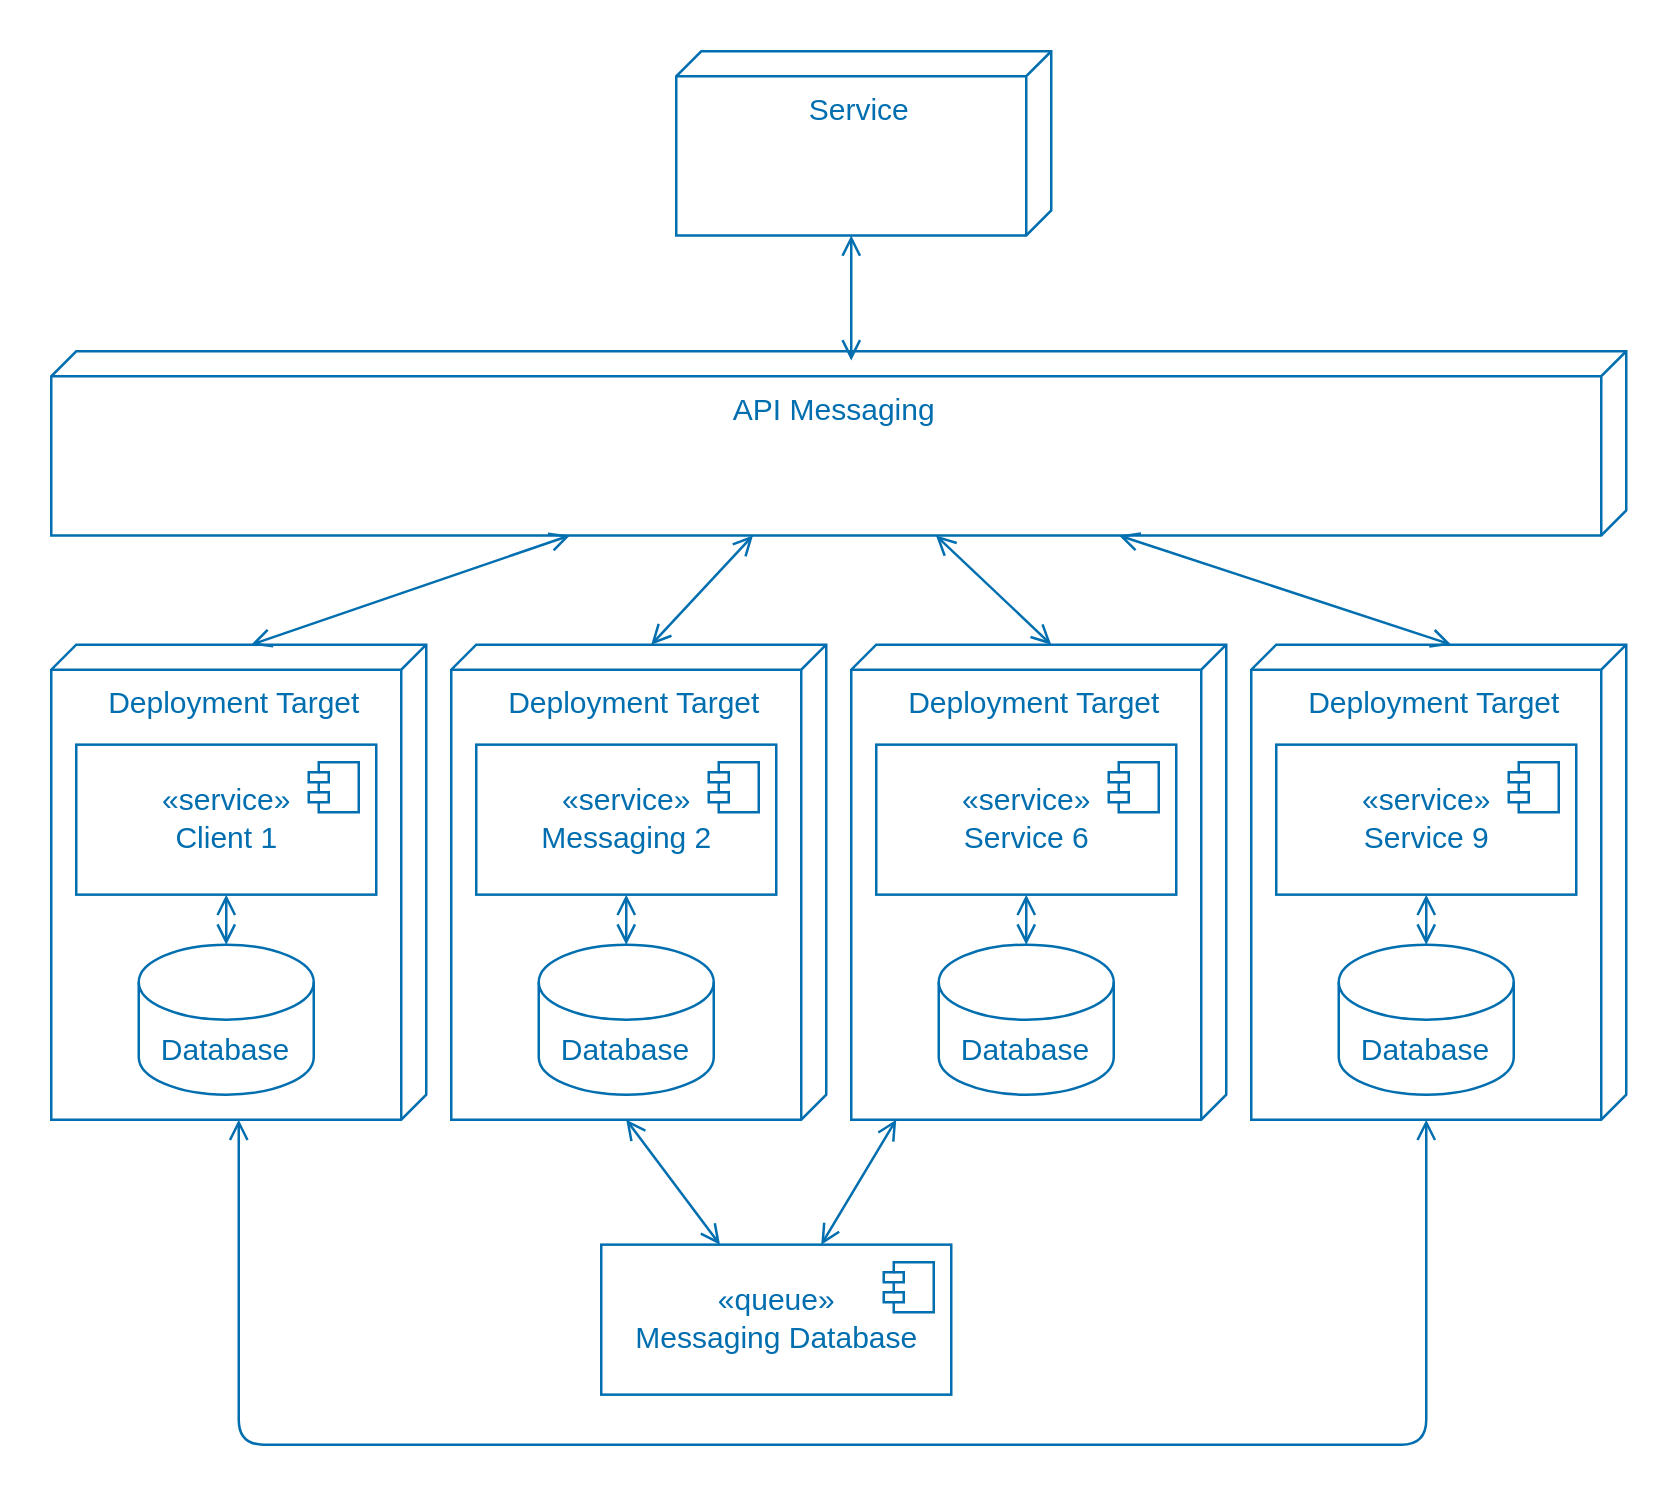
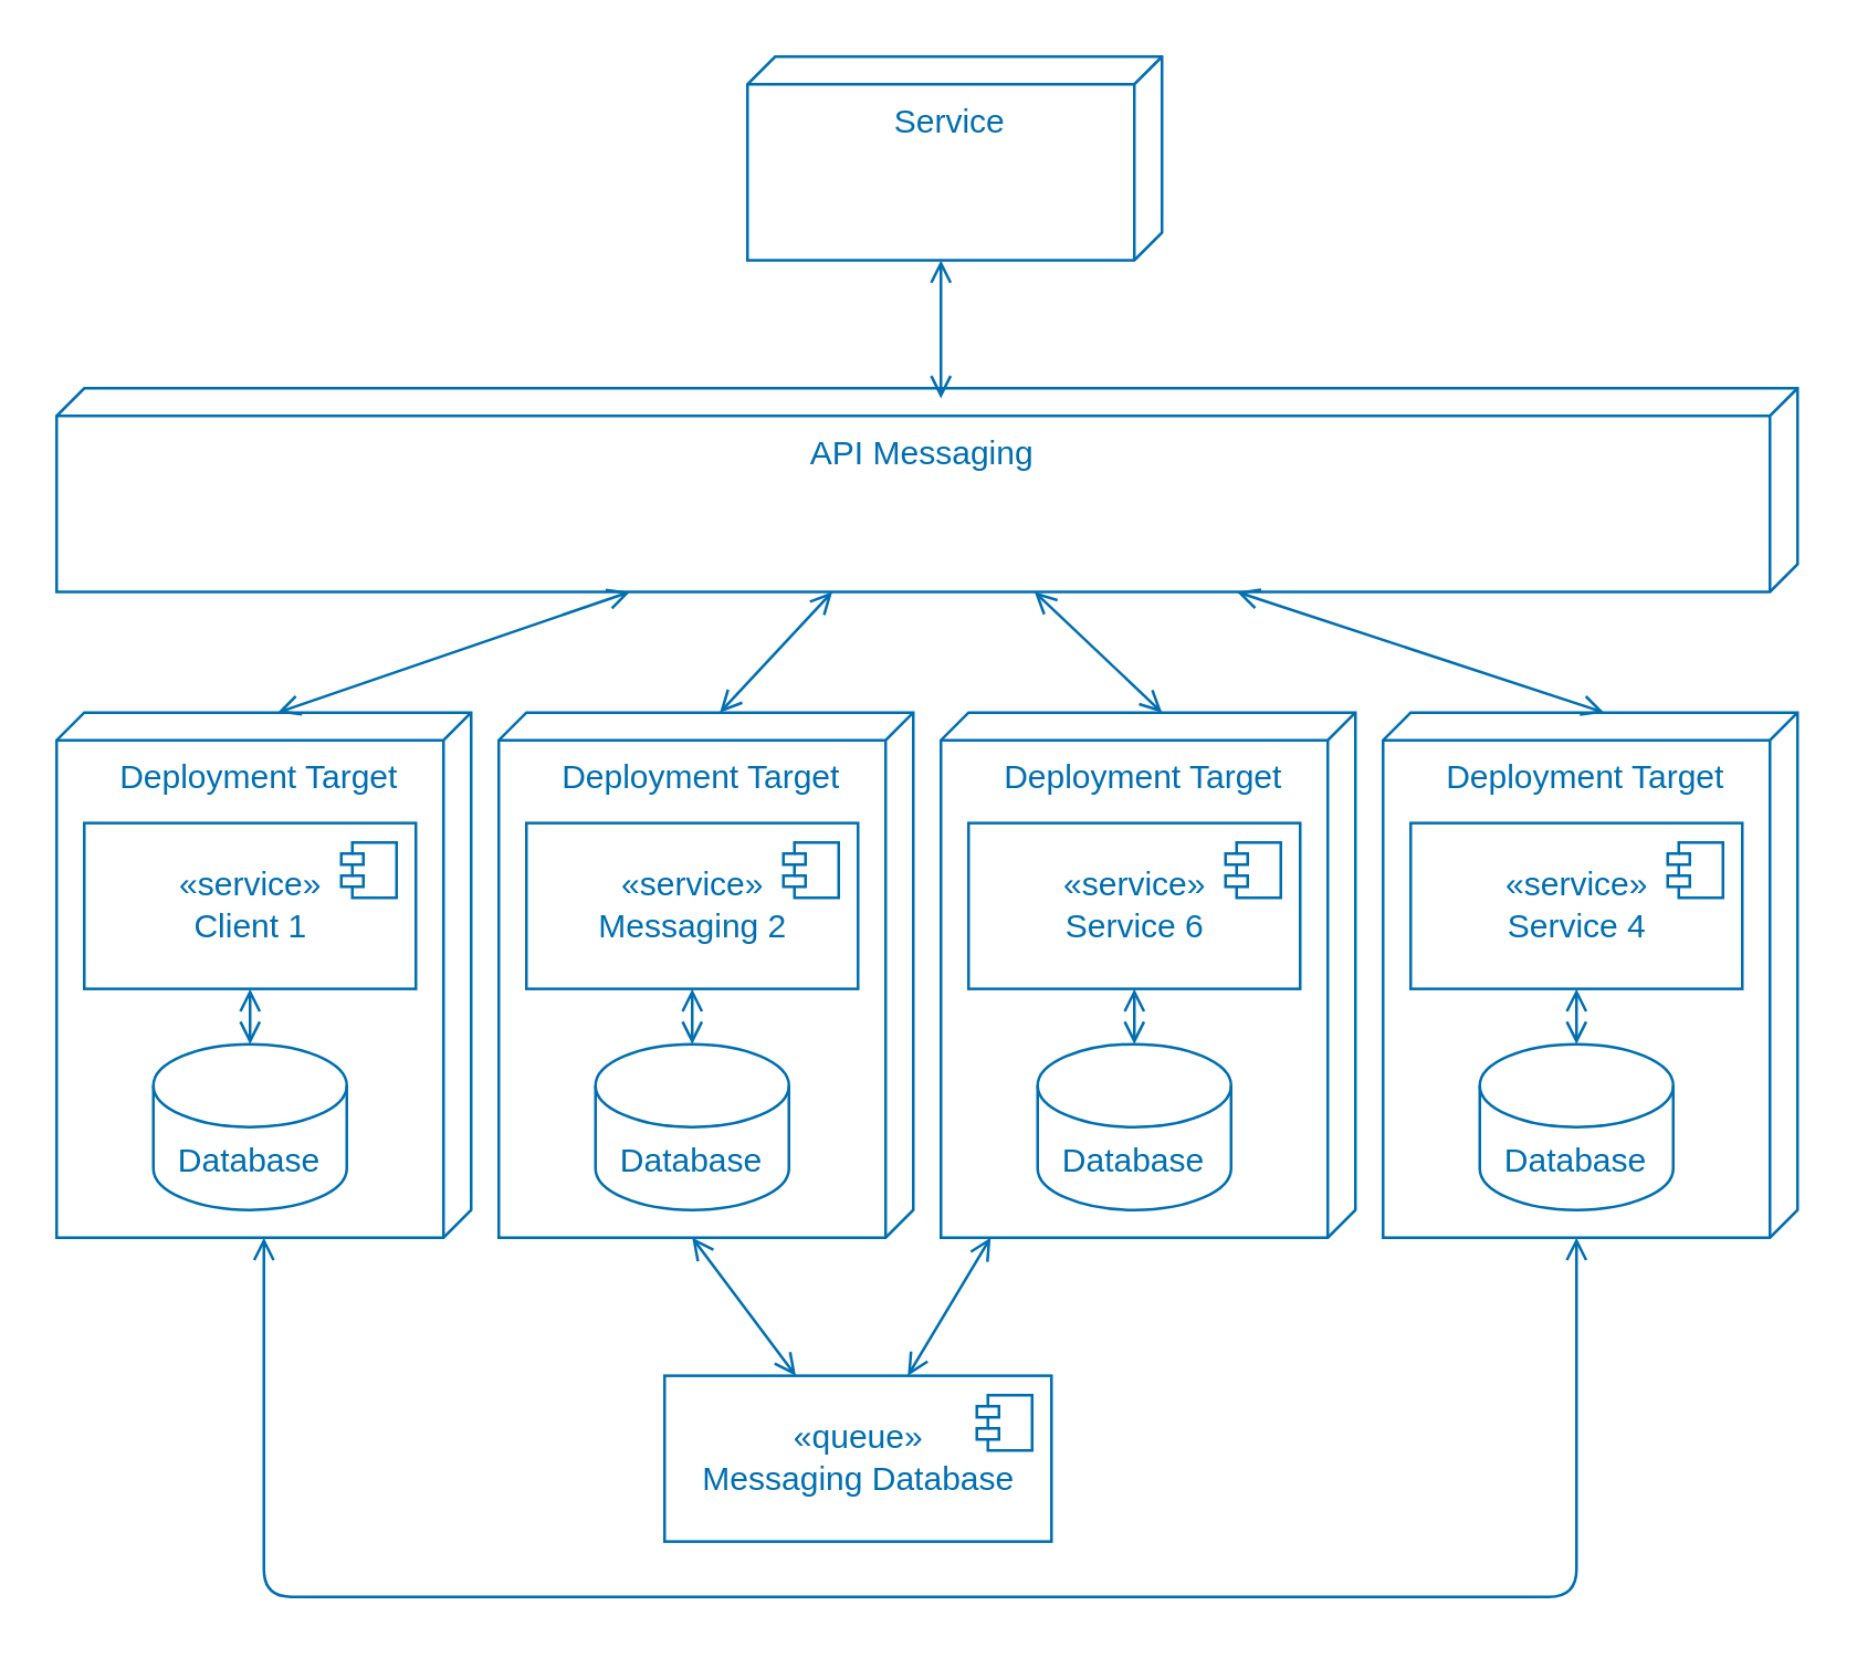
  <mxCell id="0" />
  <mxCell id="1" parent="0" />
  <mxCell id="2" value="" style="group" vertex="1" connectable="0" parent="1"><mxGeometry x="20" y="257.36" width="150" height="190" as="geometry" /></mxCell>
  <mxCell id="3" value="Deployment Target" style="verticalAlign=top;align=center;shape=cube;size=10;direction=south;fontStyle=0;html=1;boundedLbl=1;spacingLeft=5;fillColor=none;fontColor=#006EAF;strokeColor=#006EAF;" vertex="1" parent="2"><mxGeometry width="150" height="190" as="geometry" /></mxCell>
  <mxCell id="4" value="«service»&lt;br&gt;&lt;span&gt;Client 1&lt;/span&gt;" style="html=1;dropTarget=0;fillColor=none;fontColor=#006EAF;strokeColor=#006EAF;fontStyle=0" vertex="1" parent="2"><mxGeometry x="10" y="40" width="120" height="60" as="geometry" /></mxCell>
  <mxCell id="5" value="" style="shape=module;jettyWidth=8;jettyHeight=4;fillColor=none;fontColor=#006EAF;strokeColor=#006EAF;fontStyle=0" vertex="1" parent="4"><mxGeometry x="1" width="20" height="20" relative="1" as="geometry"><mxPoint x="-27" y="7" as="offset" /></mxGeometry></mxCell>
  <mxCell id="6" value="Database" style="shape=cylinder3;whiteSpace=wrap;html=1;boundedLbl=1;backgroundOutline=1;size=15;fillColor=none;fontColor=#006EAF;strokeColor=#006EAF;fontStyle=0" vertex="1" parent="2"><mxGeometry x="35" y="120" width="70" height="60" as="geometry" /></mxCell>
  <mxCell id="7" style="edgeStyle=none;html=1;startArrow=open;startFill=0;endArrow=open;endFill=0;fillColor=#1ba1e2;strokeColor=#006EAF;fontColor=#006EAF;fontStyle=0" edge="1" parent="2" source="4" target="6"><mxGeometry relative="1" as="geometry" /></mxCell>
  <mxCell id="8" value="" style="group" vertex="1" connectable="0" parent="1"><mxGeometry x="180" y="257.36" width="150" height="190" as="geometry" /></mxCell>
  <mxCell id="9" value="Deployment Target" style="verticalAlign=top;align=center;shape=cube;size=10;direction=south;fontStyle=0;html=1;boundedLbl=1;spacingLeft=5;fillColor=none;fontColor=#006EAF;strokeColor=#006EAF;" vertex="1" parent="8"><mxGeometry width="150" height="190" as="geometry" /></mxCell>
  <mxCell id="10" value="«service»&lt;br&gt;&lt;span&gt;Messaging 2&lt;/span&gt;" style="html=1;dropTarget=0;fillColor=none;fontColor=#006EAF;strokeColor=#006EAF;fontStyle=0" vertex="1" parent="8"><mxGeometry x="10" y="40" width="120" height="60" as="geometry" /></mxCell>
  <mxCell id="11" value="" style="shape=module;jettyWidth=8;jettyHeight=4;fillColor=none;fontColor=#006EAF;strokeColor=#006EAF;fontStyle=0" vertex="1" parent="10"><mxGeometry x="1" width="20" height="20" relative="1" as="geometry"><mxPoint x="-27" y="7" as="offset" /></mxGeometry></mxCell>
  <mxCell id="12" value="Database" style="shape=cylinder3;whiteSpace=wrap;html=1;boundedLbl=1;backgroundOutline=1;size=15;fillColor=none;fontColor=#006EAF;strokeColor=#006EAF;fontStyle=0" vertex="1" parent="8"><mxGeometry x="35" y="120" width="70" height="60" as="geometry" /></mxCell>
  <mxCell id="13" style="edgeStyle=none;html=1;startArrow=open;startFill=0;endArrow=open;endFill=0;fillColor=#1ba1e2;strokeColor=#006EAF;fontColor=#006EAF;fontStyle=0" edge="1" parent="8" source="10" target="12"><mxGeometry relative="1" as="geometry" /></mxCell>
  <mxCell id="14" value="" style="group" vertex="1" connectable="0" parent="1"><mxGeometry x="340" y="257.36" width="150" height="190" as="geometry" /></mxCell>
  <mxCell id="15" value="Deployment Target" style="verticalAlign=top;align=center;shape=cube;size=10;direction=south;fontStyle=0;html=1;boundedLbl=1;spacingLeft=5;fillColor=none;fontColor=#006EAF;strokeColor=#006EAF;" vertex="1" parent="14"><mxGeometry width="150" height="190" as="geometry" /></mxCell>
  <mxCell id="16" value="«service»&lt;br&gt;&lt;span&gt;Service 6&lt;/span&gt;" style="html=1;dropTarget=0;fillColor=none;fontColor=#006EAF;strokeColor=#006EAF;fontStyle=0" vertex="1" parent="14"><mxGeometry x="10" y="40" width="120" height="60" as="geometry" /></mxCell>
  <mxCell id="17" value="" style="shape=module;jettyWidth=8;jettyHeight=4;fillColor=none;fontColor=#006EAF;strokeColor=#006EAF;fontStyle=0" vertex="1" parent="16"><mxGeometry x="1" width="20" height="20" relative="1" as="geometry"><mxPoint x="-27" y="7" as="offset" /></mxGeometry></mxCell>
  <mxCell id="18" value="Database" style="shape=cylinder3;whiteSpace=wrap;html=1;boundedLbl=1;backgroundOutline=1;size=15;fillColor=none;fontColor=#006EAF;strokeColor=#006EAF;fontStyle=0" vertex="1" parent="14"><mxGeometry x="35" y="120" width="70" height="60" as="geometry" /></mxCell>
  <mxCell id="19" style="edgeStyle=none;html=1;startArrow=open;startFill=0;endArrow=open;endFill=0;fillColor=#1ba1e2;strokeColor=#006EAF;fontColor=#006EAF;fontStyle=0" edge="1" parent="14" source="16" target="18"><mxGeometry relative="1" as="geometry" /></mxCell>
  <mxCell id="20" value="" style="group" vertex="1" connectable="0" parent="1"><mxGeometry x="500" y="257.36" width="150" height="190" as="geometry" /></mxCell>
  <mxCell id="21" value="Deployment Target" style="verticalAlign=top;align=center;shape=cube;size=10;direction=south;fontStyle=0;html=1;boundedLbl=1;spacingLeft=5;fillColor=none;fontColor=#006EAF;strokeColor=#006EAF;" vertex="1" parent="20"><mxGeometry width="150" height="190" as="geometry" /></mxCell>
- <mxCell id="22" value="«service»&lt;br&gt;&lt;span&gt;Service 9&lt;/span&gt;" style="html=1;dropTarget=0;fillColor=none;fontColor=#006EAF;strokeColor=#006EAF;fontStyle=0" vertex="1" parent="20"><mxGeometry x="10" y="40" width="120" height="60" as="geometry" /></mxCell>
+ <mxCell id="22" value="«service»&lt;br&gt;&lt;span&gt;Service 4&lt;/span&gt;" style="html=1;dropTarget=0;fillColor=none;fontColor=#006EAF;strokeColor=#006EAF;fontStyle=0" vertex="1" parent="20"><mxGeometry x="10" y="40" width="120" height="60" as="geometry" /></mxCell>
  <mxCell id="23" value="" style="shape=module;jettyWidth=8;jettyHeight=4;fillColor=none;fontColor=#006EAF;strokeColor=#006EAF;fontStyle=0" vertex="1" parent="22"><mxGeometry x="1" width="20" height="20" relative="1" as="geometry"><mxPoint x="-27" y="7" as="offset" /></mxGeometry></mxCell>
  <mxCell id="24" value="Database" style="shape=cylinder3;whiteSpace=wrap;html=1;boundedLbl=1;backgroundOutline=1;size=15;fillColor=none;fontColor=#006EAF;strokeColor=#006EAF;fontStyle=0" vertex="1" parent="20"><mxGeometry x="35" y="120" width="70" height="60" as="geometry" /></mxCell>
  <mxCell id="25" style="edgeStyle=none;html=1;startArrow=open;startFill=0;endArrow=open;endFill=0;fillColor=#1ba1e2;strokeColor=#006EAF;fontColor=#006EAF;fontStyle=0" edge="1" parent="20" source="22" target="24"><mxGeometry relative="1" as="geometry" /></mxCell>
  <mxCell id="26" value="«queue»&lt;br&gt;&lt;span&gt;Messaging Database&lt;/span&gt;" style="html=1;dropTarget=0;fontColor=#006EAF;fillColor=none;fontStyle=0;strokeColor=#006EAF;" vertex="1" parent="1"><mxGeometry x="240" y="497.36" width="140" height="60" as="geometry" /></mxCell>
  <mxCell id="27" value="" style="shape=module;jettyWidth=8;jettyHeight=4;fontColor=#ffffff;fillColor=none;strokeColor=#006EAF;" vertex="1" parent="26"><mxGeometry x="1" width="20" height="20" relative="1" as="geometry"><mxPoint x="-27" y="7" as="offset" /></mxGeometry></mxCell>
  <mxCell id="28" style="edgeStyle=none;html=1;exitX=0;exitY=0;exitDx=190;exitDy=80;exitPerimeter=0;fontColor=#006EAF;startArrow=open;startFill=0;endArrow=open;endFill=0;fillColor=#1ba1e2;strokeColor=#006EAF;" edge="1" parent="1" source="9" target="26"><mxGeometry relative="1" as="geometry" /></mxCell>
  <mxCell id="29" style="edgeStyle=none;html=1;fontColor=#006EAF;startArrow=open;startFill=0;endArrow=open;endFill=0;fillColor=#1ba1e2;strokeColor=#006EAF;" edge="1" parent="1" source="15" target="26"><mxGeometry relative="1" as="geometry" /></mxCell>
  <mxCell id="30" style="edgeStyle=none;html=1;fontColor=#006EAF;startArrow=open;startFill=0;endArrow=open;endFill=0;entryX=0;entryY=0;entryDx=190;entryDy=80;entryPerimeter=0;fillColor=#1ba1e2;strokeColor=#006EAF;" edge="1" parent="1" source="3" target="21"><mxGeometry relative="1" as="geometry"><mxPoint x="400" y="637.36" as="targetPoint" /><Array as="points"><mxPoint x="95" y="577.36" /><mxPoint x="570" y="577.36" /></Array></mxGeometry></mxCell>
  <mxCell id="31" value="" style="group" vertex="1" connectable="0" parent="1"><mxGeometry x="20" y="143.68" width="630" height="70" as="geometry" /></mxCell>
  <mxCell id="32" value="API Messaging" style="verticalAlign=top;align=center;shape=cube;size=10;direction=south;fontStyle=0;html=1;boundedLbl=1;spacingLeft=5;fillColor=none;fontColor=#006EAF;strokeColor=#006EAF;" vertex="1" parent="31"><mxGeometry y="-3.68" width="630.0" height="73.68" as="geometry" /></mxCell>
  <mxCell id="33" value="" style="group" vertex="1" connectable="0" parent="1"><mxGeometry x="270" y="23.68" width="150" height="70" as="geometry" /></mxCell>
  <mxCell id="34" value="Service" style="verticalAlign=top;align=center;shape=cube;size=10;direction=south;fontStyle=0;html=1;boundedLbl=1;spacingLeft=5;fillColor=none;fontColor=#006EAF;strokeColor=#006EAF;" vertex="1" parent="33"><mxGeometry y="-3.68" width="150" height="73.68" as="geometry" /></mxCell>
  <mxCell id="35" style="edgeStyle=none;html=1;exitX=0;exitY=0;exitDx=73.68;exitDy=80;exitPerimeter=0;fontColor=#006EAF;startArrow=open;startFill=0;endArrow=open;endFill=0;fillColor=#1ba1e2;strokeColor=#006EAF;" edge="1" parent="1" source="34"><mxGeometry relative="1" as="geometry"><mxPoint x="340" y="143.68" as="targetPoint" /></mxGeometry></mxCell>
  <mxCell id="36" style="edgeStyle=none;html=1;entryX=0;entryY=0;entryDx=0;entryDy=70;entryPerimeter=0;fontColor=#006EAF;startArrow=open;startFill=0;endArrow=open;endFill=0;fillColor=#1ba1e2;strokeColor=#006EAF;" edge="1" parent="1" source="32" target="3"><mxGeometry relative="1" as="geometry" /></mxCell>
  <mxCell id="37" style="edgeStyle=none;html=1;entryX=0;entryY=0;entryDx=0;entryDy=70;entryPerimeter=0;fontColor=#006EAF;startArrow=open;startFill=0;endArrow=open;endFill=0;fillColor=#1ba1e2;strokeColor=#006EAF;" edge="1" parent="1" source="32" target="9"><mxGeometry relative="1" as="geometry" /></mxCell>
  <mxCell id="38" style="edgeStyle=none;html=1;entryX=0;entryY=0;entryDx=0;entryDy=70;entryPerimeter=0;fontColor=#006EAF;startArrow=open;startFill=0;endArrow=open;endFill=0;fillColor=#1ba1e2;strokeColor=#006EAF;" edge="1" parent="1" source="32" target="15"><mxGeometry relative="1" as="geometry" /></mxCell>
  <mxCell id="39" style="edgeStyle=none;html=1;entryX=0;entryY=0;entryDx=0;entryDy=70;entryPerimeter=0;fontColor=#006EAF;startArrow=open;startFill=0;endArrow=open;endFill=0;fillColor=#1ba1e2;strokeColor=#006EAF;" edge="1" parent="1" source="32" target="21"><mxGeometry relative="1" as="geometry" /></mxCell>
